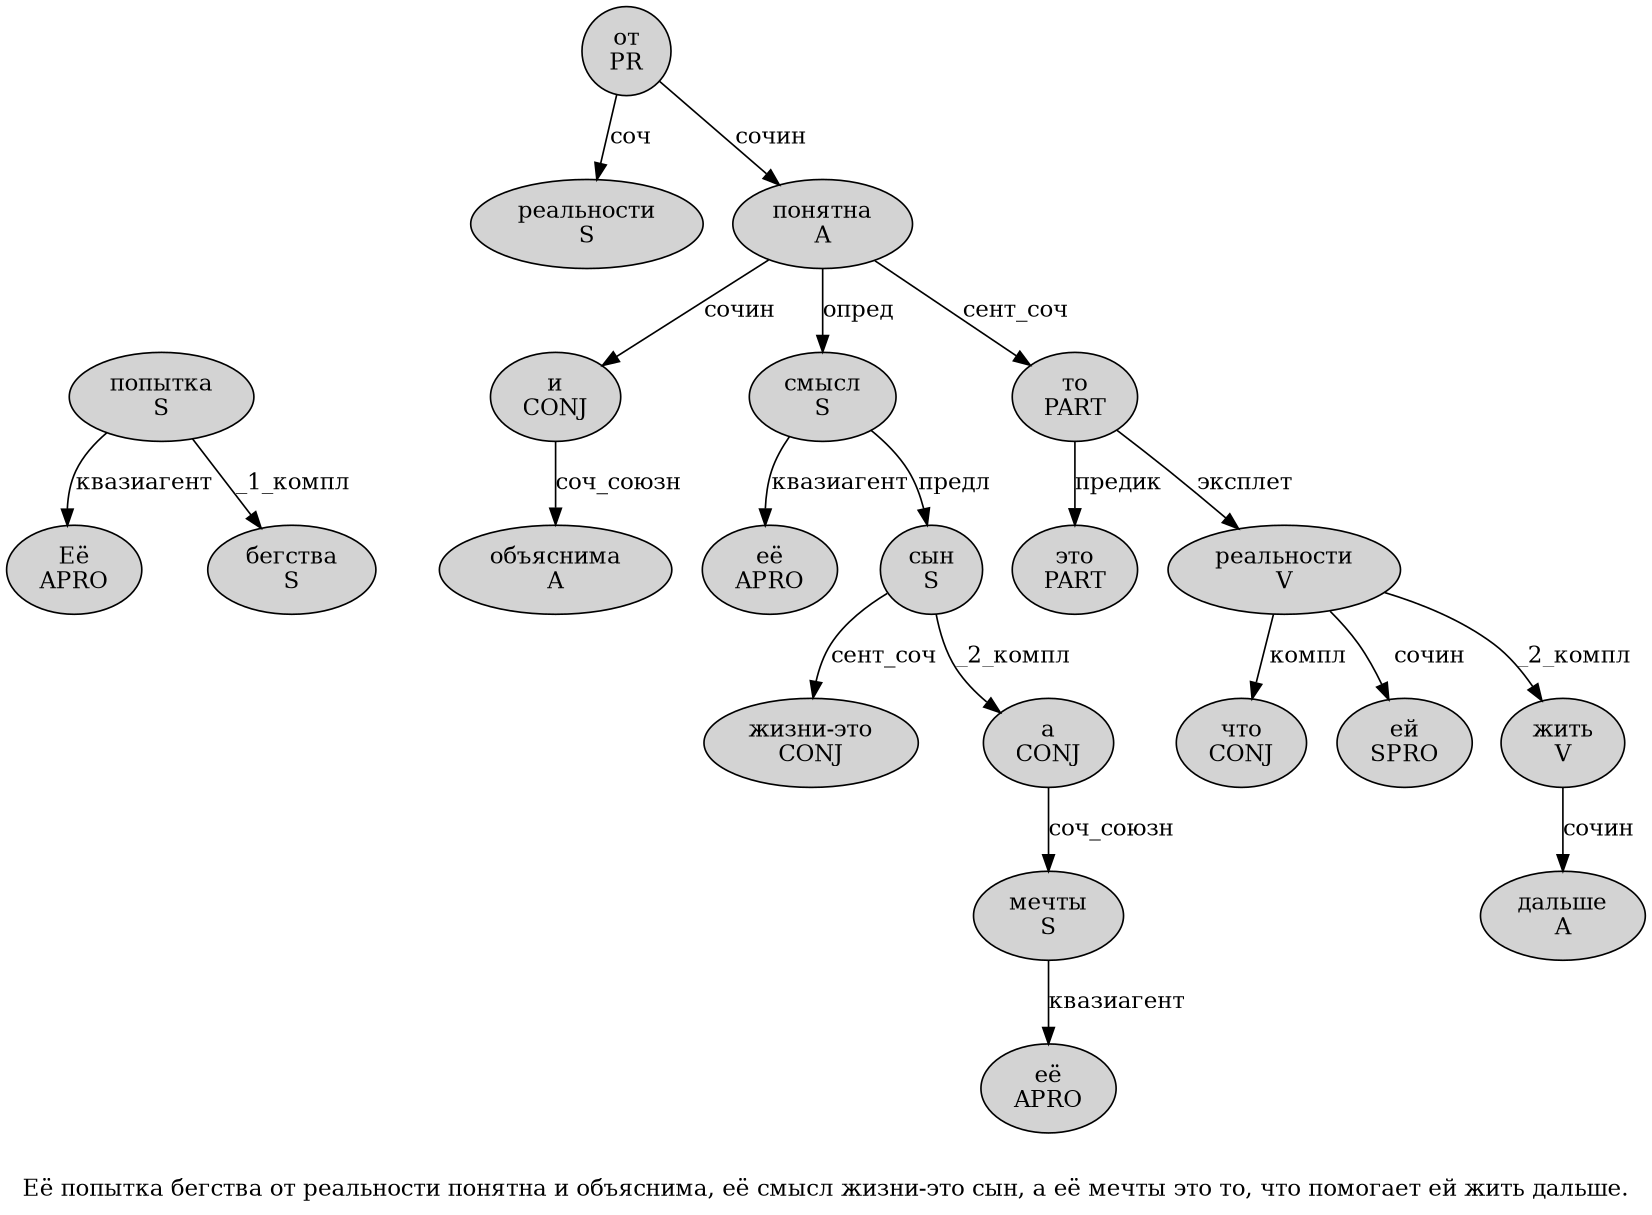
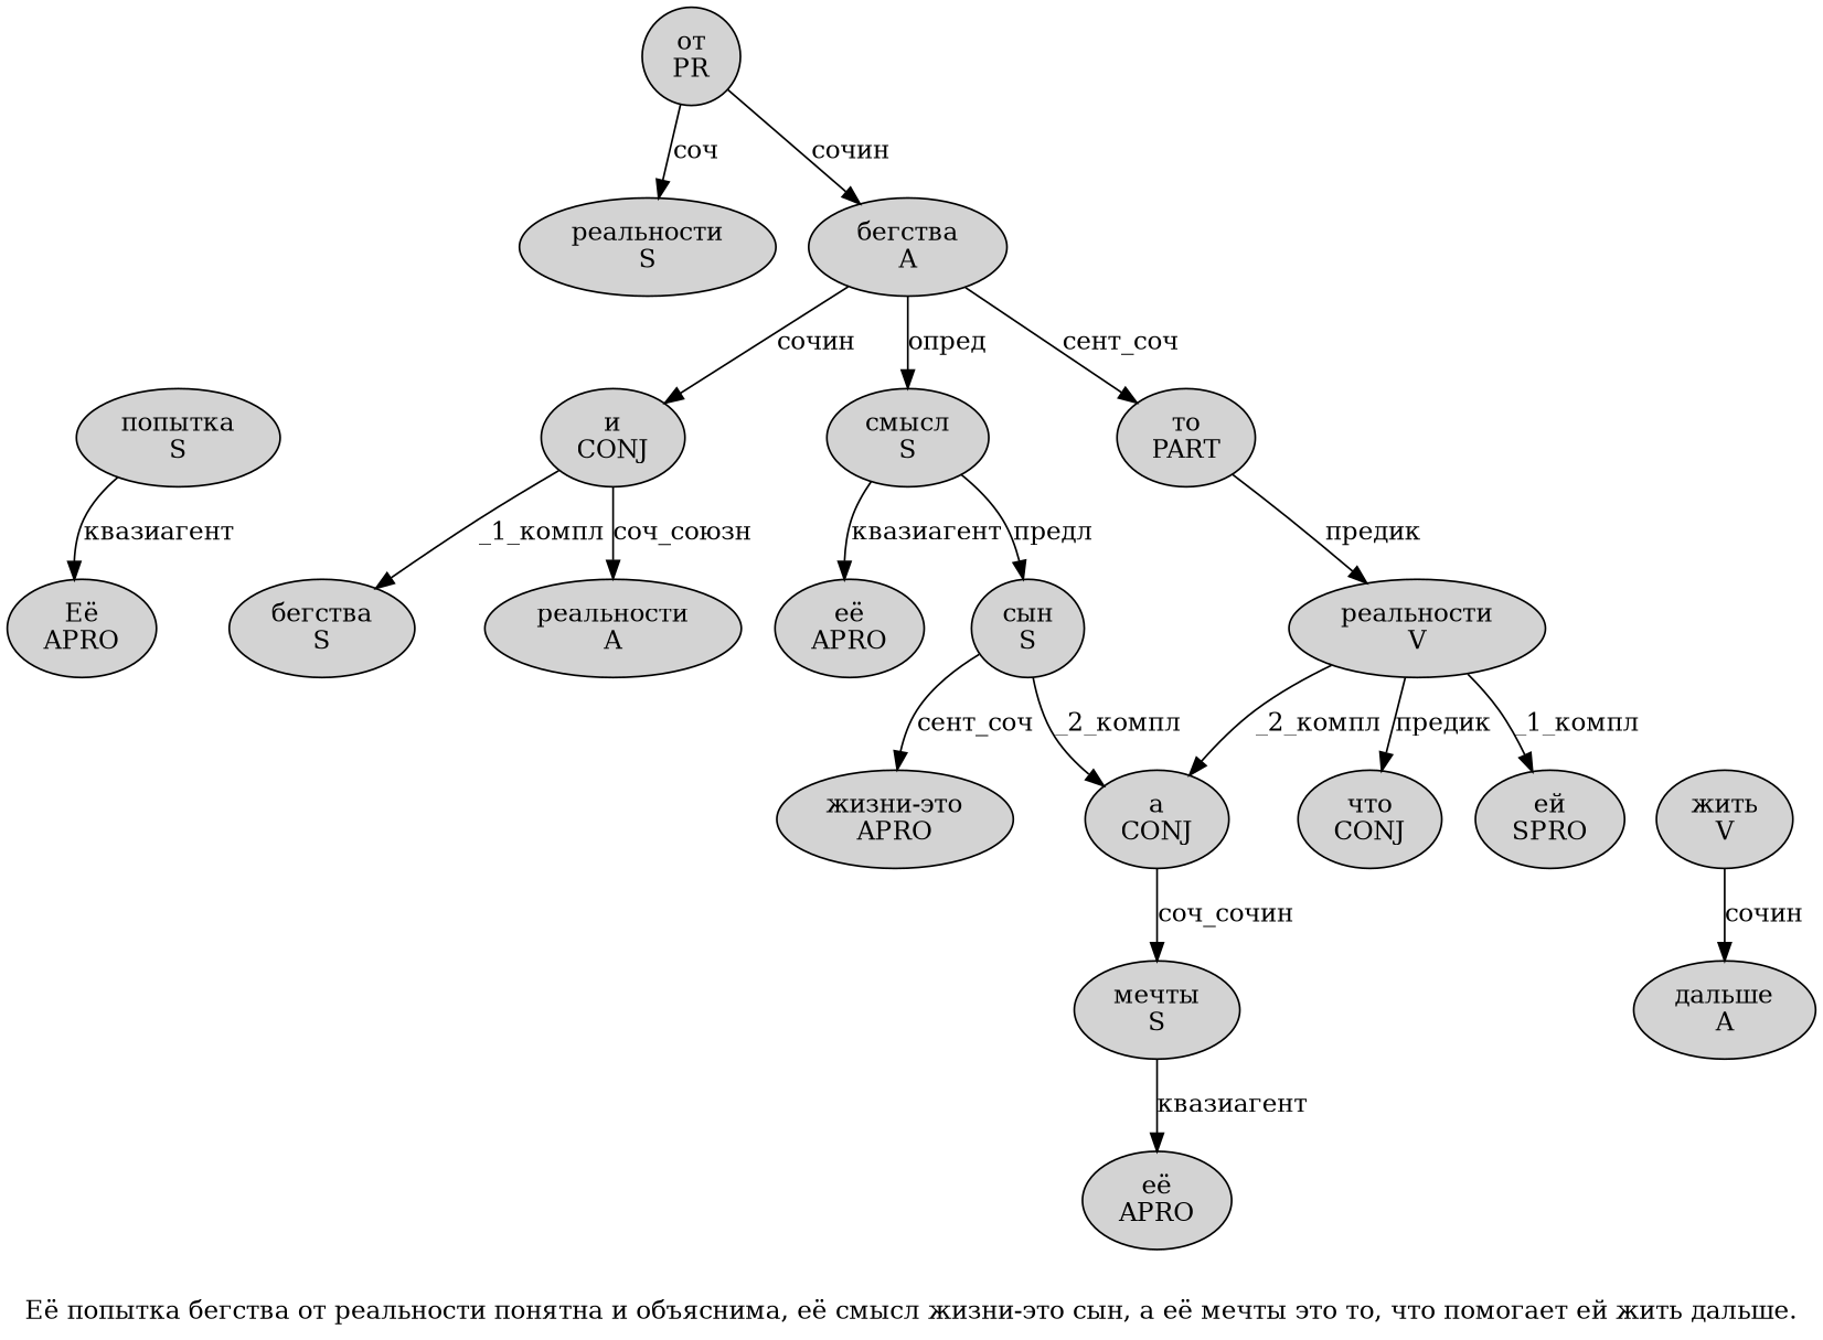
  digraph {
    label="Её попытка бегства от реальности понятна и объяснима, её смысл жизни-это сын, а её мечты это то, что помогает ей жить дальше."
    node [fillcolor=lightgray penwidth=1 shape=ellipse style=filled]
    n1 [label="Её\nAPRO"]
    n2 [label="попытка\nS"]
    n3 [label="бегства\nS"]
    n4 [label="от\nPR"]
    n5 [label="реальности\nS"]
-   n6 [label="понятна\nA"]
+   n6 [label="бегства\nA"]
    n7 [label="и\nCONJ"]
    n8 [label="смысл\nS"]
    n9 [label="то\nPART"]
-   n10 [label="объяснима\nA"]
+   n10 [label="реальности\nA"]
    n11 [label="её\nAPRO"]
    n12 [label="сын\nS"]
-   n13 [label="это\nPART"]
    n14 [label="реальности\nV"]
-   n15 [label="жизни-это\nCONJ"]
+   n15 [label="жизни-это\nAPRO"]
    n16 [label="а\nCONJ"]
    n17 [label="мечты\nS"]
    n18 [label="её\nAPRO"]
    n19 [label="что\nCONJ"]
    n20 [label="ей\nSPRO"]
    n21 [label="жить\nV"]
    n22 [label="дальше\nA"]
    n2 -> n1 [label="квазиагент"]
-   n2 -> n3 [label="_1_компл"]
+   n7 -> n3 [label="_1_компл"]
    n4 -> n5 [label="соч"]
    n4 -> n6 [label="сочин"]
    n6 -> n7 [label="сочин"]
    n6 -> n8 [label="опред"]
    n6 -> n9 [label="сент_соч"]
    n7 -> n10 [label="соч_союзн"]
    n8 -> n11 [label="квазиагент"]
    n8 -> n12 [label="предл"]
-   n9 -> n13 [label="предик"]
-   n9 -> n14 [label="эксплет"]
+   n9 -> n14 [label="предик"]
    n12 -> n15 [label="сент_соч"]
    n12 -> n16 [label="_2_компл"]
-   n14 -> n19 [label="компл"]
-   n14 -> n20 [label="сочин"]
-   n14 -> n21 [label="_2_компл"]
-   n16 -> n17 [label="соч_союзн"]
+   n14 -> n19 [label="предик"]
+   n14 -> n20 [label="_1_компл"]
+   n14 -> n16 [label="_2_компл"]
+   n16 -> n17 [label="соч_сочин"]
    n17 -> n18 [label="квазиагент"]
    n21 -> n22 [label="сочин"]
  }
